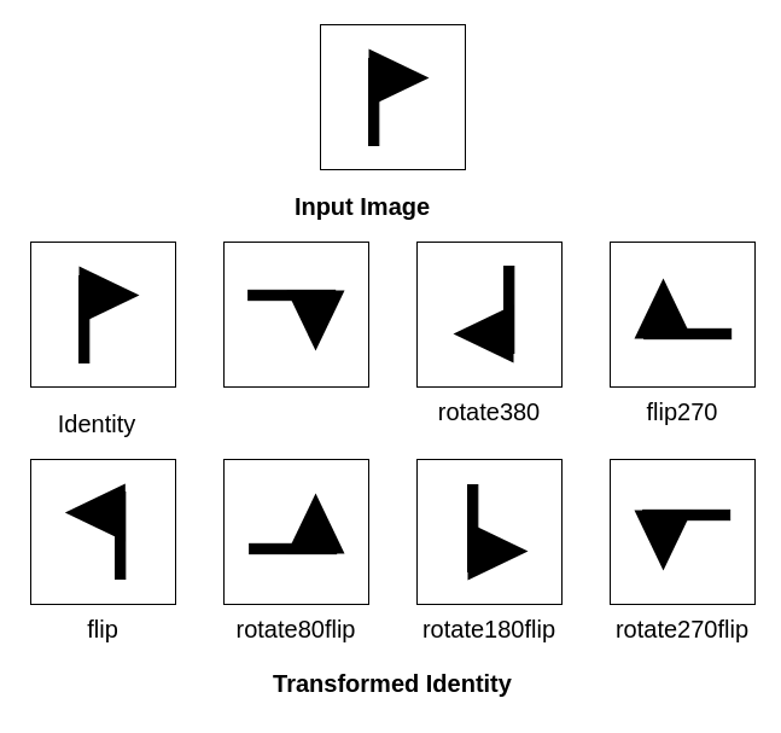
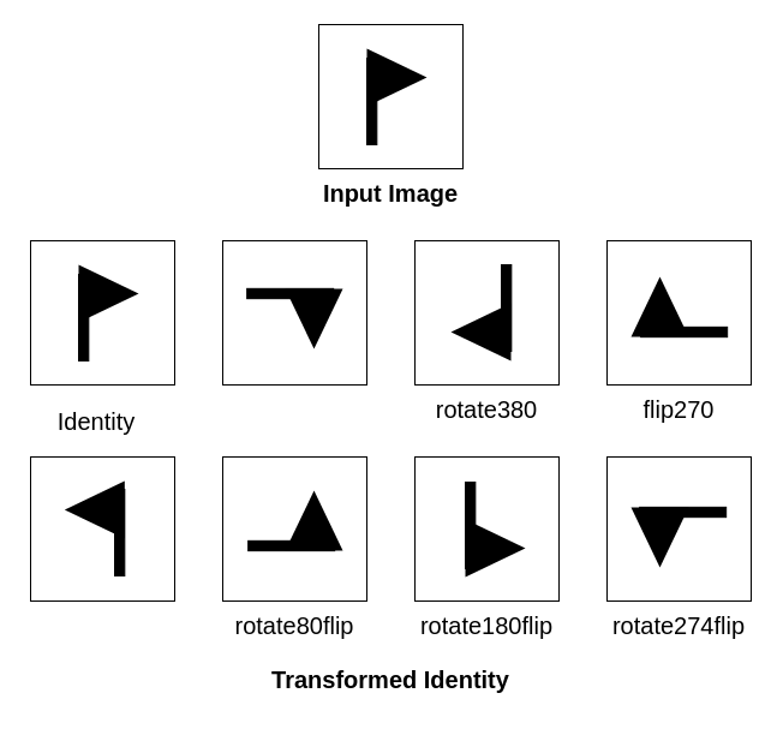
  <mxCell id="0" />
  <mxCell id="1" parent="0" />
  <mxCell id="2" value="" style="group" vertex="1" connectable="0" parent="1"><mxGeometry x="265" y="20" width="120" height="120" as="geometry" /></mxCell>
  <mxCell id="3" value="" style="group" vertex="1" connectable="0" parent="2"><mxGeometry x="40" y="20" width="50" height="80" as="geometry" /></mxCell>
  <mxCell id="4" value="" style="rounded=0;whiteSpace=wrap;html=1;fillColor=#000000;" vertex="1" parent="3"><mxGeometry y="8" width="8.333" height="72" as="geometry" /></mxCell>
  <mxCell id="5" value="" style="triangle;whiteSpace=wrap;html=1;fillColor=#000000;strokeColor=none;" vertex="1" parent="3"><mxGeometry width="50" height="48" as="geometry" /></mxCell>
  <mxCell id="6" value="" style="whiteSpace=wrap;html=1;aspect=fixed;fillColor=none;" vertex="1" parent="2"><mxGeometry width="120" height="120" as="geometry" /></mxCell>
  <mxCell id="7" value="" style="group" vertex="1" connectable="0" parent="1"><mxGeometry x="25" y="200" width="120" height="120" as="geometry" /></mxCell>
  <mxCell id="8" value="" style="group" vertex="1" connectable="0" parent="7"><mxGeometry x="40" y="20" width="50" height="80" as="geometry" /></mxCell>
  <mxCell id="9" value="" style="rounded=0;whiteSpace=wrap;html=1;fillColor=#000000;" vertex="1" parent="8"><mxGeometry y="8" width="8.333" height="72" as="geometry" /></mxCell>
  <mxCell id="10" value="" style="triangle;whiteSpace=wrap;html=1;fillColor=#000000;strokeColor=none;" vertex="1" parent="8"><mxGeometry width="50" height="48" as="geometry" /></mxCell>
  <mxCell id="11" value="" style="whiteSpace=wrap;html=1;aspect=fixed;fillColor=none;" vertex="1" parent="7"><mxGeometry width="120" height="120" as="geometry" /></mxCell>
  <mxCell id="12" value="" style="group;rotation=90;" vertex="1" connectable="0" parent="1"><mxGeometry x="185" y="200" width="120" height="120" as="geometry" /></mxCell>
  <mxCell id="13" value="" style="group;rotation=90;" vertex="1" connectable="0" parent="12"><mxGeometry x="35" y="25" width="50" height="80" as="geometry" /></mxCell>
  <mxCell id="14" value="" style="rounded=0;whiteSpace=wrap;html=1;fillColor=#000000;rotation=90;" vertex="1" parent="13"><mxGeometry x="17" y="-17" width="8.333" height="72" as="geometry" /></mxCell>
  <mxCell id="15" value="" style="triangle;whiteSpace=wrap;html=1;fillColor=#000000;strokeColor=none;rotation=90;" vertex="1" parent="13"><mxGeometry x="16" y="16" width="50" height="48" as="geometry" /></mxCell>
  <mxCell id="16" value="" style="whiteSpace=wrap;html=1;aspect=fixed;fillColor=none;rotation=90;" vertex="1" parent="12"><mxGeometry width="120" height="120" as="geometry" /></mxCell>
  <mxCell id="17" value="" style="group;rotation=-180;" vertex="1" connectable="0" parent="1"><mxGeometry x="345" y="200" width="120" height="120" as="geometry" /></mxCell>
  <mxCell id="18" value="" style="group;rotation=-180;" vertex="1" connectable="0" parent="17"><mxGeometry x="30" y="20" width="50" height="80" as="geometry" /></mxCell>
  <mxCell id="19" value="" style="rounded=0;whiteSpace=wrap;html=1;fillColor=#000000;rotation=-180;" vertex="1" parent="18"><mxGeometry x="42" width="8.333" height="72" as="geometry" /></mxCell>
  <mxCell id="20" value="" style="triangle;whiteSpace=wrap;html=1;fillColor=#000000;strokeColor=none;rotation=-180;" vertex="1" parent="18"><mxGeometry y="32" width="50" height="48" as="geometry" /></mxCell>
  <mxCell id="21" value="" style="whiteSpace=wrap;html=1;aspect=fixed;fillColor=none;rotation=-180;" vertex="1" parent="17"><mxGeometry width="120" height="120" as="geometry" /></mxCell>
  <mxCell id="22" value="" style="group;rotation=-90;" vertex="1" connectable="0" parent="1"><mxGeometry x="505" y="200" width="120" height="120" as="geometry" /></mxCell>
  <mxCell id="23" value="" style="group;rotation=-90;" vertex="1" connectable="0" parent="22"><mxGeometry x="35" y="15" width="50" height="80" as="geometry" /></mxCell>
  <mxCell id="24" value="" style="rounded=0;whiteSpace=wrap;html=1;fillColor=#000000;rotation=-90;" vertex="1" parent="23"><mxGeometry x="25" y="25" width="8.333" height="72" as="geometry" /></mxCell>
  <mxCell id="25" value="" style="triangle;whiteSpace=wrap;html=1;fillColor=#000000;strokeColor=none;rotation=-90;" vertex="1" parent="23"><mxGeometry x="-16" y="16" width="50" height="48" as="geometry" /></mxCell>
  <mxCell id="26" value="" style="whiteSpace=wrap;html=1;aspect=fixed;fillColor=none;rotation=-90;" vertex="1" parent="22"><mxGeometry width="120" height="120" as="geometry" /></mxCell>
  <mxCell id="27" value="" style="group" vertex="1" connectable="0" parent="1"><mxGeometry x="25" y="380" width="120" height="120" as="geometry" /></mxCell>
  <mxCell id="28" value="" style="whiteSpace=wrap;html=1;aspect=fixed;fillColor=none;" vertex="1" parent="27"><mxGeometry width="120" height="120" as="geometry" /></mxCell>
  <mxCell id="29" value="" style="rounded=0;whiteSpace=wrap;html=1;fillColor=#000000;" vertex="1" parent="27"><mxGeometry x="70" y="27" width="8.333" height="72" as="geometry" /></mxCell>
  <mxCell id="30" value="" style="triangle;whiteSpace=wrap;html=1;fillColor=#000000;strokeColor=none;rotation=-180;" vertex="1" parent="27"><mxGeometry x="28.33" y="20" width="50" height="48" as="geometry" /></mxCell>
  <mxCell id="31" value="" style="group;rotation=90;" vertex="1" connectable="0" parent="1"><mxGeometry x="185" y="380" width="120" height="120" as="geometry" /></mxCell>
  <mxCell id="32" value="" style="whiteSpace=wrap;html=1;aspect=fixed;fillColor=none;rotation=90;" vertex="1" parent="31"><mxGeometry width="120" height="120" as="geometry" /></mxCell>
  <mxCell id="33" value="" style="rounded=0;whiteSpace=wrap;html=1;fillColor=#000000;rotation=90;" vertex="1" parent="31"><mxGeometry x="53" y="38" width="8.333" height="72" as="geometry" /></mxCell>
  <mxCell id="34" value="" style="triangle;whiteSpace=wrap;html=1;fillColor=#000000;strokeColor=none;rotation=-90;" vertex="1" parent="31"><mxGeometry x="51" y="29" width="50" height="48" as="geometry" /></mxCell>
  <mxCell id="35" value="" style="group;rotation=-180;" vertex="1" connectable="0" parent="1"><mxGeometry x="345" y="380" width="120" height="120" as="geometry" /></mxCell>
  <mxCell id="36" value="" style="whiteSpace=wrap;html=1;aspect=fixed;fillColor=none;rotation=-180;" vertex="1" parent="35"><mxGeometry width="120" height="120" as="geometry" /></mxCell>
  <mxCell id="37" value="" style="rounded=0;whiteSpace=wrap;html=1;fillColor=#000000;rotation=-180;" vertex="1" parent="35"><mxGeometry x="42" y="21" width="8.333" height="72" as="geometry" /></mxCell>
  <mxCell id="38" value="" style="triangle;whiteSpace=wrap;html=1;fillColor=#000000;strokeColor=none;rotation=-360;" vertex="1" parent="35"><mxGeometry x="42" y="52" width="50" height="48" as="geometry" /></mxCell>
  <mxCell id="39" value="" style="group;rotation=-90;" vertex="1" connectable="0" parent="1"><mxGeometry x="505" y="380" width="120" height="120" as="geometry" /></mxCell>
  <mxCell id="40" value="" style="whiteSpace=wrap;html=1;aspect=fixed;fillColor=none;rotation=-90;" vertex="1" parent="39"><mxGeometry width="120" height="120" as="geometry" /></mxCell>
  <mxCell id="41" value="" style="rounded=0;whiteSpace=wrap;html=1;fillColor=#000000;rotation=-90;" vertex="1" parent="39"><mxGeometry x="59" y="10" width="8.333" height="72" as="geometry" /></mxCell>
  <mxCell id="42" value="" style="triangle;whiteSpace=wrap;html=1;fillColor=#000000;strokeColor=none;rotation=-270;" vertex="1" parent="39"><mxGeometry x="19" y="43" width="50" height="48" as="geometry" /></mxCell>
- <mxCell id="43" value="&lt;font style=&quot;font-size: 20px&quot;&gt;&lt;b&gt;Input Image&lt;/b&gt;&lt;/font&gt;" style="text;html=1;strokeColor=none;fillColor=none;align=center;verticalAlign=middle;whiteSpace=wrap;rounded=0;" vertex="1" parent="1"><mxGeometry x="240" y="150" width="120" height="40" as="geometry" /></mxCell>
+ <mxCell id="43" value="&lt;font style=&quot;font-size: 20px&quot;&gt;&lt;b&gt;Input Image&lt;/b&gt;&lt;/font&gt;" style="text;html=1;strokeColor=none;fillColor=none;align=center;verticalAlign=middle;whiteSpace=wrap;rounded=0;" vertex="1" parent="1"><mxGeometry x="265" y="140" width="120" height="40" as="geometry" /></mxCell>
  <mxCell id="44" value="&lt;span style=&quot;font-size: 20px&quot;&gt;Identity&lt;/span&gt;" style="text;html=1;strokeColor=none;fillColor=none;align=center;verticalAlign=middle;whiteSpace=wrap;rounded=0;" vertex="1" parent="1"><mxGeometry x="20" y="330" width="120" height="40" as="geometry" /></mxCell>
- <mxCell id="45" value="&lt;span style=&quot;font-size: 20px&quot;&gt;rotate270flip&lt;/span&gt;" style="text;html=1;strokeColor=none;fillColor=none;align=center;verticalAlign=middle;whiteSpace=wrap;rounded=0;" vertex="1" parent="1"><mxGeometry x="505" y="500" width="120" height="40" as="geometry" /></mxCell>
+ <mxCell id="45" value="&lt;span style=&quot;font-size: 20px&quot;&gt;rotate274flip&lt;/span&gt;" style="text;html=1;strokeColor=none;fillColor=none;align=center;verticalAlign=middle;whiteSpace=wrap;rounded=0;" vertex="1" parent="1"><mxGeometry x="505" y="500" width="120" height="40" as="geometry" /></mxCell>
  <mxCell id="46" value="&lt;span style=&quot;font-size: 20px&quot;&gt;rotate380&lt;/span&gt;" style="text;html=1;strokeColor=none;fillColor=none;align=center;verticalAlign=middle;whiteSpace=wrap;rounded=0;" vertex="1" parent="1"><mxGeometry x="345" y="320" width="120" height="40" as="geometry" /></mxCell>
  <mxCell id="47" value="&lt;span style=&quot;font-size: 20px&quot;&gt;flip270&lt;/span&gt;" style="text;html=1;strokeColor=none;fillColor=none;align=center;verticalAlign=middle;whiteSpace=wrap;rounded=0;" vertex="1" parent="1"><mxGeometry x="505" y="320" width="120" height="40" as="geometry" /></mxCell>
  <mxCell id="48" value="&lt;span style=&quot;font-size: 20px&quot;&gt;rotate180flip&lt;/span&gt;" style="text;html=1;strokeColor=none;fillColor=none;align=center;verticalAlign=middle;whiteSpace=wrap;rounded=0;" vertex="1" parent="1"><mxGeometry x="345" y="500" width="120" height="40" as="geometry" /></mxCell>
  <mxCell id="49" value="&lt;span style=&quot;font-size: 20px&quot;&gt;rotate80flip&lt;/span&gt;" style="text;html=1;strokeColor=none;fillColor=none;align=center;verticalAlign=middle;whiteSpace=wrap;rounded=0;" vertex="1" parent="1"><mxGeometry x="185" y="500" width="120" height="40" as="geometry" /></mxCell>
- <mxCell id="50" value="&lt;span style=&quot;font-size: 20px&quot;&gt;flip&lt;/span&gt;" style="text;html=1;strokeColor=none;fillColor=none;align=center;verticalAlign=middle;whiteSpace=wrap;rounded=0;" vertex="1" parent="1"><mxGeometry x="25" y="500" width="120" height="40" as="geometry" /></mxCell>
  <mxCell id="51" value="&lt;font style=&quot;font-size: 20px&quot;&gt;&lt;b&gt;Transformed Identity&lt;/b&gt;&lt;/font&gt;" style="text;html=1;strokeColor=none;fillColor=none;align=center;verticalAlign=middle;whiteSpace=wrap;rounded=0;" vertex="1" parent="1"><mxGeometry x="25" y="545" width="600" height="40" as="geometry" /></mxCell>
